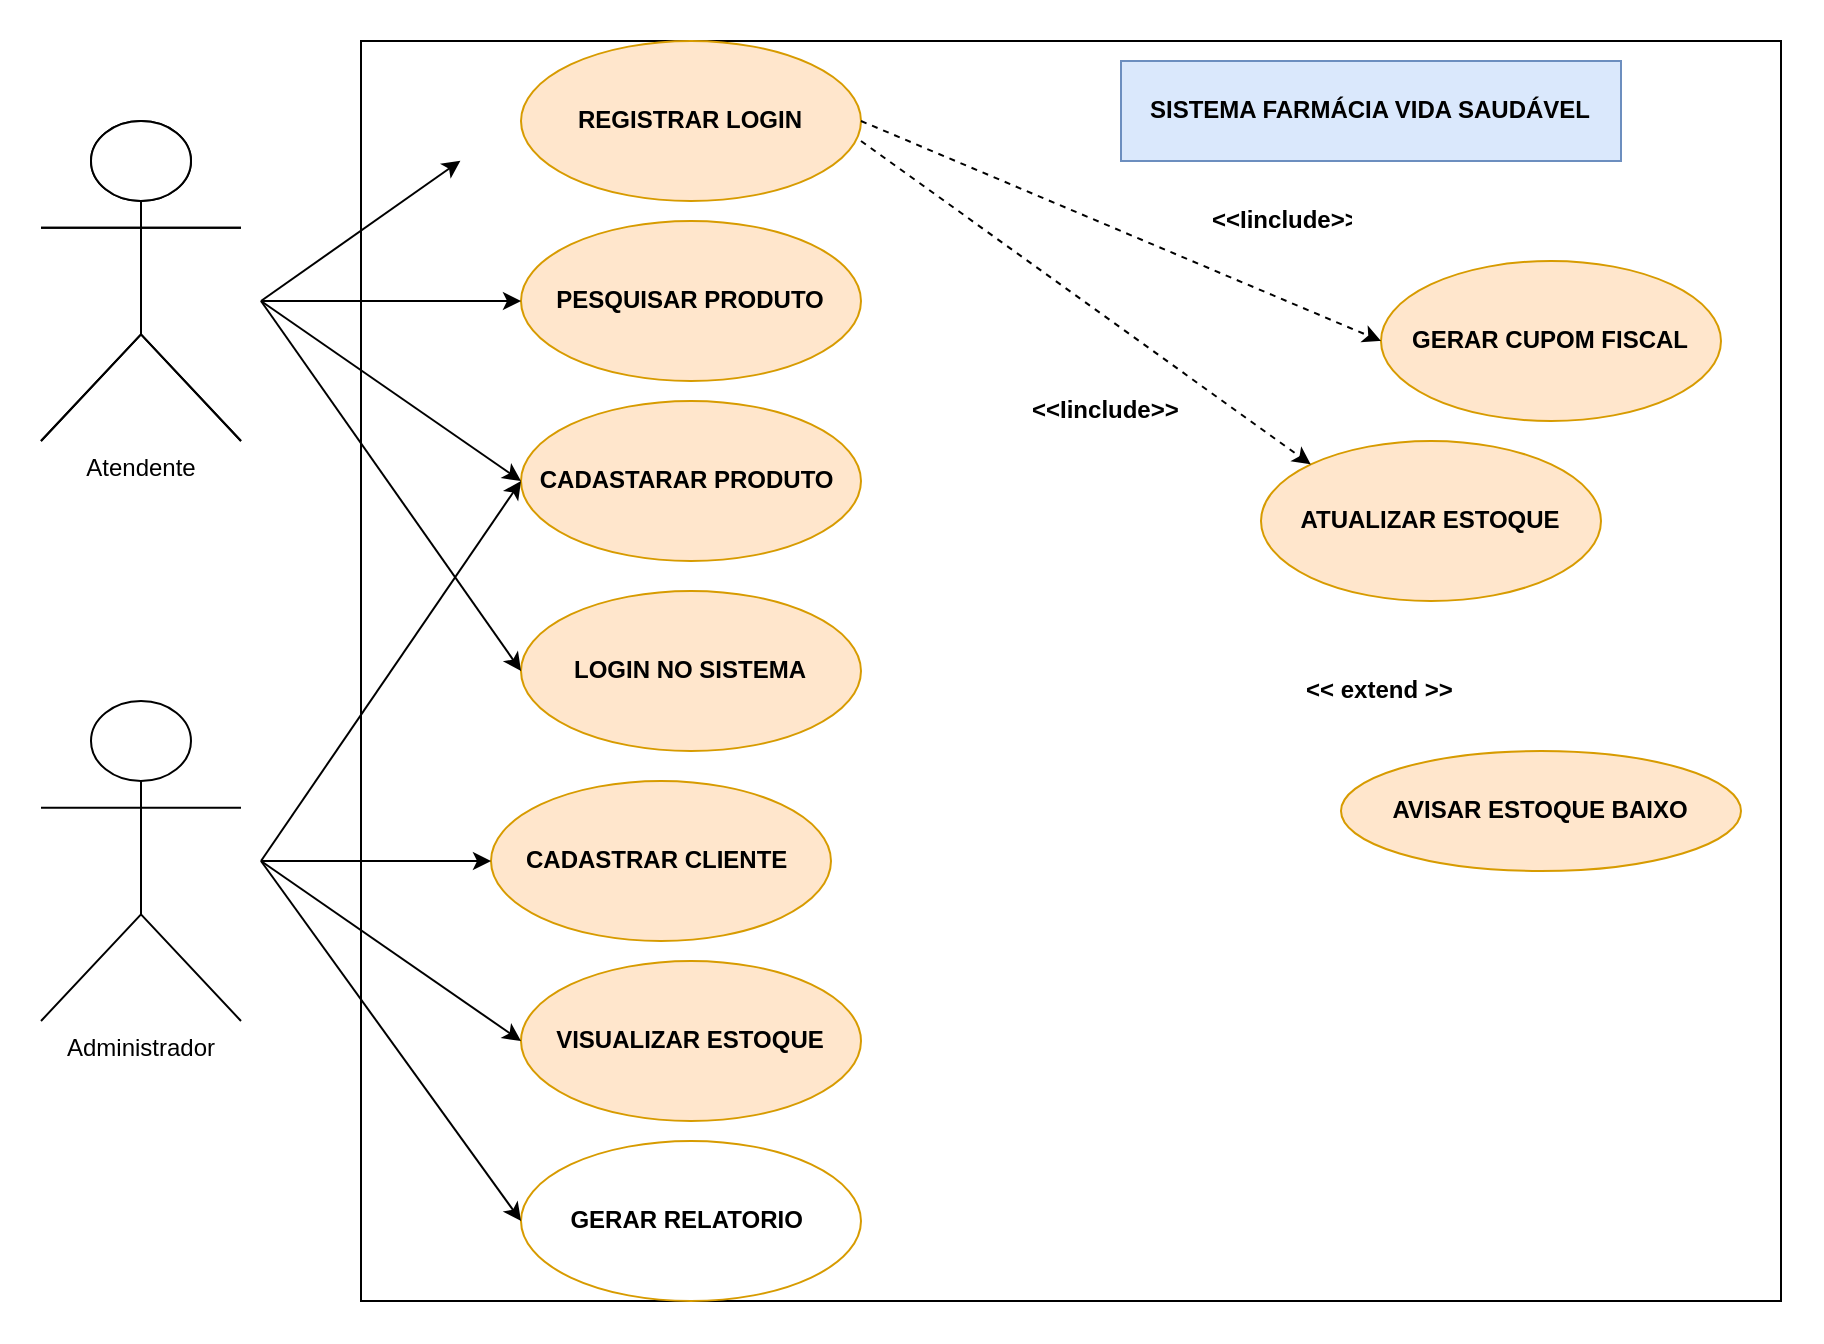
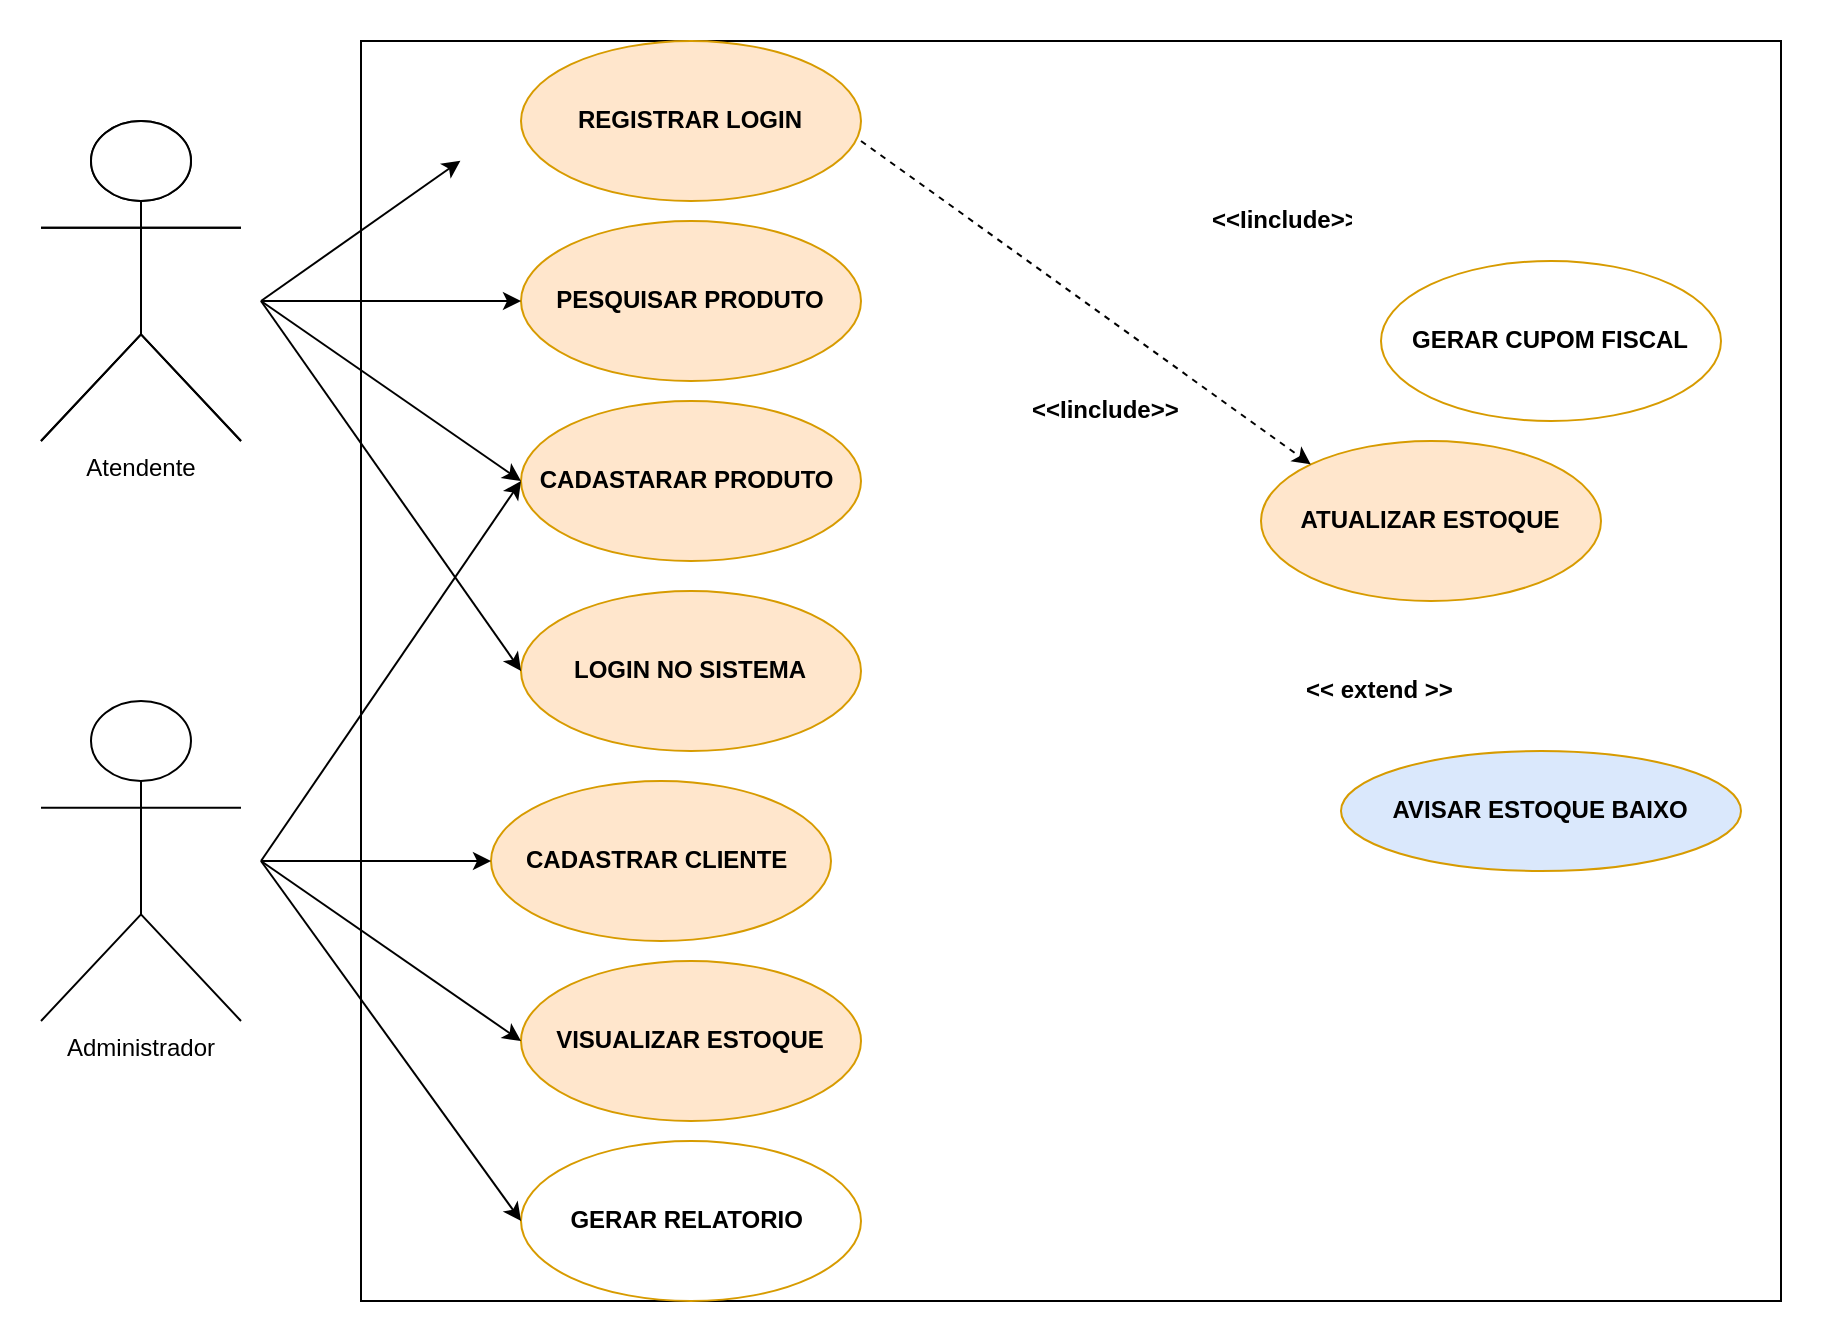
  <mxCell id="0" />
  <mxCell id="1" parent="0" />
  <mxCell id="2" value="Atendente" style="shape=umlActor;verticalLabelPosition=bottom;verticalAlign=top;html=1;outlineConnect=0;" vertex="1" parent="1"><mxGeometry x="20" y="60" width="100" height="160" as="geometry" /></mxCell>
  <mxCell id="3" value="" style="rounded=0;whiteSpace=wrap;html=1;" vertex="1" parent="1"><mxGeometry x="180" y="20" width="710" height="630" as="geometry" /></mxCell>
  <mxCell id="4" value="" style="shape=umlActor;verticalLabelPosition=bottom;verticalAlign=top;html=1;outlineConnect=0;" vertex="1" parent="1"><mxGeometry x="20" y="60" width="100" height="160" as="geometry" /></mxCell>
  <mxCell id="5" value="Administrador" style="shape=umlActor;verticalLabelPosition=bottom;verticalAlign=top;html=1;outlineConnect=0;" vertex="1" parent="1"><mxGeometry x="20" y="350" width="100" height="160" as="geometry" /></mxCell>
  <mxCell id="6" value="PESQUISAR PRODUTO" style="ellipse;whiteSpace=wrap;html=1;fillColor=#ffe6cc;strokeColor=#d79b00;fontStyle=1" vertex="1" parent="1"><mxGeometry x="260" y="110" width="170" height="80" as="geometry" /></mxCell>
  <mxCell id="7" value="&lt;b&gt;ATUALIZAR ESTOQUE&lt;/b&gt;" style="ellipse;whiteSpace=wrap;html=1;fillColor=#ffe6cc;strokeColor=#d79b00;" vertex="1" parent="1"><mxGeometry x="630" y="220" width="170" height="80" as="geometry" /></mxCell>
- <mxCell id="8" value="&lt;b&gt;GERAR CUPOM FISCAL&lt;/b&gt;" style="ellipse;whiteSpace=wrap;html=1;fillColor=#ffe6cc;strokeColor=#d79b00;" vertex="1" parent="1"><mxGeometry x="690" y="130" width="170" height="80" as="geometry" /></mxCell>
+ <mxCell id="8" value="&lt;b&gt;GERAR CUPOM FISCAL&lt;/b&gt;" style="ellipse;whiteSpace=wrap;html=1;fillColor=#ffffff;strokeColor=#d79b00;" vertex="1" parent="1"><mxGeometry x="690" y="130" width="170" height="80" as="geometry" /></mxCell>
  <mxCell id="9" value="REGISTRAR LOGIN" style="ellipse;whiteSpace=wrap;html=1;fillColor=#ffe6cc;strokeColor=#d79b00;fontStyle=1" vertex="1" parent="1"><mxGeometry x="260" y="20" width="170" height="80" as="geometry" /></mxCell>
  <mxCell id="10" value="CADASTARAR PRODUTO&amp;nbsp;" style="ellipse;whiteSpace=wrap;html=1;fillColor=#ffe6cc;strokeColor=#d79b00;fontStyle=1" vertex="1" parent="1"><mxGeometry x="260" y="200" width="170" height="80" as="geometry" /></mxCell>
  <mxCell id="11" value="LOGIN NO SISTEMA" style="ellipse;whiteSpace=wrap;html=1;fillColor=#ffe6cc;strokeColor=#d79b00;fontStyle=1" vertex="1" parent="1"><mxGeometry x="260" y="295" width="170" height="80" as="geometry" /></mxCell>
  <mxCell id="12" value="CADASTRAR CLIENTE&amp;nbsp;" style="ellipse;whiteSpace=wrap;html=1;fillColor=#ffe6cc;strokeColor=#d79b00;fontStyle=1" vertex="1" parent="1"><mxGeometry x="245" y="390" width="170" height="80" as="geometry" /></mxCell>
  <mxCell id="13" value="VISUALIZAR ESTOQUE" style="ellipse;whiteSpace=wrap;html=1;fillColor=#ffe6cc;strokeColor=#d79b00;fontStyle=1" vertex="1" parent="1"><mxGeometry x="260" y="480" width="170" height="80" as="geometry" /></mxCell>
  <mxCell id="14" value="GERAR RELATORIO&amp;nbsp;" style="ellipse;whiteSpace=wrap;html=1;fillColor=#ffffff;strokeColor=#d79b00;fontStyle=1;" vertex="1" parent="1"><mxGeometry x="260" y="570" width="170" height="80" as="geometry" /></mxCell>
  <mxCell id="15" value="" style="endArrow=classic;html=1;rounded=0;entryX=0.07;entryY=0.095;entryDx=0;entryDy=0;entryPerimeter=0;" edge="1" parent="1" target="3"><mxGeometry width="50" height="50" relative="1" as="geometry"><mxPoint x="130" y="150" as="sourcePoint" /><mxPoint x="190" y="70" as="targetPoint" /></mxGeometry></mxCell>
  <mxCell id="16" value="" style="endArrow=classic;html=1;rounded=0;" edge="1" parent="1" target="6"><mxGeometry width="50" height="50" relative="1" as="geometry"><mxPoint x="130" y="150" as="sourcePoint" /><mxPoint x="260" y="90" as="targetPoint" /></mxGeometry></mxCell>
  <mxCell id="17" value="" style="endArrow=classic;html=1;rounded=0;entryX=0;entryY=0.5;entryDx=0;entryDy=0;" edge="1" parent="1" target="10"><mxGeometry width="50" height="50" relative="1" as="geometry"><mxPoint x="130" y="150" as="sourcePoint" /><mxPoint x="300" y="130" as="targetPoint" /></mxGeometry></mxCell>
  <mxCell id="18" value="" style="endArrow=classic;html=1;rounded=0;entryX=0;entryY=0.5;entryDx=0;entryDy=0;" edge="1" parent="1" target="11"><mxGeometry width="50" height="50" relative="1" as="geometry"><mxPoint x="130" y="150" as="sourcePoint" /><mxPoint x="310" y="140" as="targetPoint" /></mxGeometry></mxCell>
  <mxCell id="19" value="" style="endArrow=classic;html=1;rounded=0;entryX=0;entryY=0.5;entryDx=0;entryDy=0;" edge="1" parent="1" target="10"><mxGeometry width="50" height="50" relative="1" as="geometry"><mxPoint x="130" y="430" as="sourcePoint" /><mxPoint x="230" y="370" as="targetPoint" /></mxGeometry></mxCell>
  <mxCell id="20" value="" style="endArrow=classic;html=1;rounded=0;entryX=0;entryY=0.5;entryDx=0;entryDy=0;" edge="1" parent="1" target="12"><mxGeometry width="50" height="50" relative="1" as="geometry"><mxPoint x="130" y="430" as="sourcePoint" /><mxPoint x="250" y="360" as="targetPoint" /></mxGeometry></mxCell>
  <mxCell id="21" value="" style="endArrow=classic;html=1;rounded=0;entryX=0;entryY=0.5;entryDx=0;entryDy=0;" edge="1" parent="1" target="13"><mxGeometry width="50" height="50" relative="1" as="geometry"><mxPoint x="130" y="430" as="sourcePoint" /><mxPoint x="250" y="360" as="targetPoint" /></mxGeometry></mxCell>
  <mxCell id="22" value="" style="endArrow=classic;html=1;rounded=0;entryX=0;entryY=0.5;entryDx=0;entryDy=0;" edge="1" parent="1" target="14"><mxGeometry width="50" height="50" relative="1" as="geometry"><mxPoint x="130" y="430" as="sourcePoint" /><mxPoint x="250" y="360" as="targetPoint" /></mxGeometry></mxCell>
- <mxCell id="23" value="SISTEMA FARMÁCIA VIDA SAUDÁVEL" style="rounded=0;whiteSpace=wrap;html=1;fontStyle=1;fillColor=#dae8fc;strokeColor=#6c8ebf;" vertex="1" parent="1"><mxGeometry x="560" y="30" width="250" height="50" as="geometry" /></mxCell>
  <mxCell id="24" value="&lt;b&gt;&amp;lt;&amp;lt;Iinclude&amp;gt;&amp;gt;&lt;/b&gt;" style="text;strokeColor=none;fillColor=none;align=left;verticalAlign=middle;spacingLeft=4;spacingRight=4;overflow=hidden;points=[[0,0.5],[1,0.5]];portConstraint=eastwest;rotatable=0;whiteSpace=wrap;html=1;" vertex="1" parent="1"><mxGeometry x="510" y="190" width="100" height="30" as="geometry" /></mxCell>
- <mxCell id="25" value="&lt;b&gt;AVISAR ESTOQUE BAIXO&lt;/b&gt;" style="ellipse;whiteSpace=wrap;html=1;fillColor=#ffe6cc;strokeColor=#d79b00;" vertex="1" parent="1"><mxGeometry x="670" y="375" width="200" height="60" as="geometry" /></mxCell>
+ <mxCell id="25" value="&lt;b&gt;AVISAR ESTOQUE BAIXO&lt;/b&gt;" style="ellipse;whiteSpace=wrap;html=1;fillColor=#dae8fc;strokeColor=#d79b00;" vertex="1" parent="1"><mxGeometry x="670" y="375" width="200" height="60" as="geometry" /></mxCell>
  <mxCell id="26" value="" style="endArrow=classic;html=1;rounded=0;entryX=0;entryY=0;entryDx=0;entryDy=0;dashed=1;" edge="1" parent="1" target="7"><mxGeometry width="50" height="50" relative="1" as="geometry"><mxPoint x="430" y="70" as="sourcePoint" /><mxPoint x="550" y="70" as="targetPoint" /></mxGeometry></mxCell>
  <mxCell id="27" value="&lt;b&gt;&amp;lt;&amp;lt; extend &amp;gt;&amp;gt;&lt;/b&gt;" style="text;strokeColor=none;fillColor=none;align=left;verticalAlign=middle;spacingLeft=4;spacingRight=4;overflow=hidden;points=[[0,0.5],[1,0.5]];portConstraint=eastwest;rotatable=0;whiteSpace=wrap;html=1;" vertex="1" parent="1"><mxGeometry x="647" y="330" width="100" height="30" as="geometry" /></mxCell>
- <mxCell id="28" value="" style="endArrow=classic;html=1;rounded=0;entryX=0;entryY=0.5;entryDx=0;entryDy=0;dashed=1;exitX=1;exitY=0.5;exitDx=0;exitDy=0;" edge="1" parent="1" source="9" target="8"><mxGeometry width="50" height="50" relative="1" as="geometry"><mxPoint x="440" y="58" as="sourcePoint" /><mxPoint x="665" y="220" as="targetPoint" /></mxGeometry></mxCell>
  <mxCell id="29" value="&lt;b&gt;&amp;lt;&amp;lt;Iinclude&amp;gt;&amp;gt;&lt;/b&gt;" style="text;strokeColor=none;fillColor=none;align=left;verticalAlign=middle;spacingLeft=4;spacingRight=4;overflow=hidden;points=[[0,0.5],[1,0.5]];portConstraint=eastwest;rotatable=0;whiteSpace=wrap;html=1;" vertex="1" parent="1"><mxGeometry x="600" y="100" width="80" height="20" as="geometry" /></mxCell>
